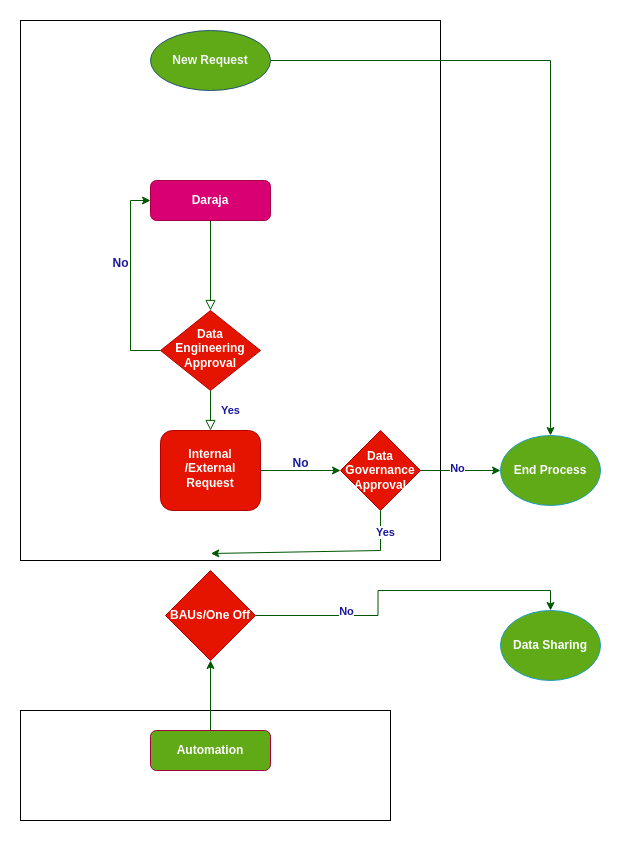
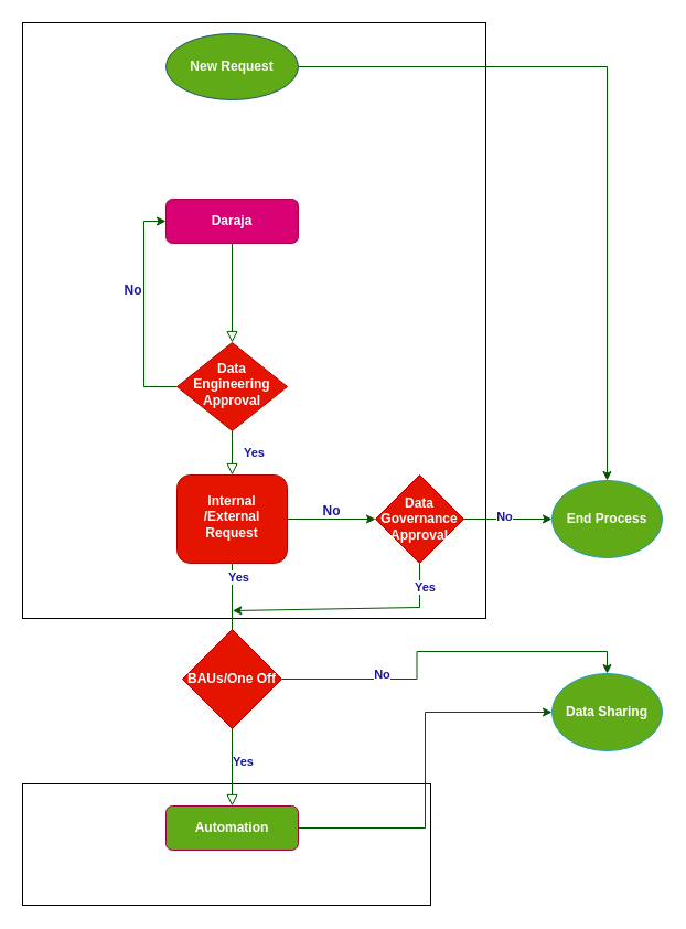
  <mxCell id="0" />
  <mxCell id="1" parent="0" />
  <mxCell id="2" value="" style="rounded=0;whiteSpace=wrap;html=1;" vertex="1" parent="1"><mxGeometry x="20" y="710" width="370" height="110" as="geometry" /></mxCell>
  <mxCell id="3" value="" style="rounded=0;whiteSpace=wrap;html=1;" vertex="1" parent="1"><mxGeometry x="20" y="20" width="420" height="540" as="geometry" /></mxCell>
  <mxCell id="4" value="" style="rounded=0;html=1;jettySize=auto;orthogonalLoop=1;fontSize=11;endArrow=block;endFill=0;endSize=8;strokeWidth=1;shadow=0;labelBackgroundColor=none;edgeStyle=orthogonalEdgeStyle;fillColor=#008a00;strokeColor=#005700;fontStyle=1" parent="1" source="5" target="8" edge="1"><mxGeometry relative="1" as="geometry" /></mxCell>
  <mxCell id="5" value="Daraja" style="rounded=1;whiteSpace=wrap;html=1;fontSize=12;glass=0;strokeWidth=1;shadow=0;fillColor=#d80073;strokeColor=#A50040;fontStyle=1;fontColor=#ffffff;" parent="1" vertex="1"><mxGeometry x="150" y="180" width="120" height="40" as="geometry" /></mxCell>
  <mxCell id="6" value="Yes" style="rounded=0;html=1;jettySize=auto;orthogonalLoop=1;fontSize=11;endArrow=block;endFill=0;endSize=8;strokeWidth=1;shadow=0;labelBackgroundColor=none;edgeStyle=orthogonalEdgeStyle;fillColor=#008a00;strokeColor=#005700;fontColor=#1b199a;fontStyle=1" parent="1" source="8" target="12" edge="1"><mxGeometry y="20" relative="1" as="geometry"><mxPoint as="offset" /></mxGeometry></mxCell>
  <mxCell id="7" style="edgeStyle=orthogonalEdgeStyle;rounded=0;orthogonalLoop=1;jettySize=auto;html=1;exitX=0;exitY=0.5;exitDx=0;exitDy=0;entryX=0;entryY=0.5;entryDx=0;entryDy=0;fillColor=#008a00;strokeColor=#005700;" parent="1" source="8" target="5" edge="1"><mxGeometry relative="1" as="geometry" /></mxCell>
  <mxCell id="8" value="Data Engineering Approval" style="rhombus;whiteSpace=wrap;html=1;shadow=0;fontFamily=Helvetica;fontSize=12;align=center;strokeWidth=1;spacing=6;spacingTop=-4;fillColor=#e51400;strokeColor=#B20000;fontStyle=1;fontColor=#ffffff;" parent="1" vertex="1"><mxGeometry x="160" y="310" width="100" height="80" as="geometry" /></mxCell>
+ <mxCell id="9" value="Yes" style="rounded=0;html=1;jettySize=auto;orthogonalLoop=1;fontSize=11;endArrow=block;endFill=0;endSize=8;strokeWidth=1;shadow=0;labelBackgroundColor=none;edgeStyle=orthogonalEdgeStyle;fillColor=#008a00;strokeColor=#005700;fontColor=#1b199a;fontStyle=1" parent="1" source="12" target="14" edge="1"><mxGeometry x="0.636" y="10" relative="1" as="geometry"><mxPoint as="offset" /></mxGeometry></mxCell>
+ <mxCell id="10" value="Yes" style="edgeLabel;html=1;align=center;verticalAlign=middle;resizable=0;points=[];fontColor=#1b199a;fontStyle=1" parent="9" vertex="1" connectable="0"><mxGeometry x="-0.891" y="5" relative="1" as="geometry"><mxPoint as="offset" /></mxGeometry></mxCell>
  <mxCell id="11" style="edgeStyle=orthogonalEdgeStyle;rounded=0;orthogonalLoop=1;jettySize=auto;html=1;entryX=0;entryY=0.5;entryDx=0;entryDy=0;fillColor=#008a00;strokeColor=#005700;" parent="1" source="12" target="17" edge="1"><mxGeometry relative="1" as="geometry" /></mxCell>
  <mxCell id="12" value="Internal /External Request" style="whiteSpace=wrap;html=1;shadow=0;fontFamily=Helvetica;fontSize=12;align=center;strokeWidth=1;spacing=6;spacingTop=-4;fillColor=#e51400;strokeColor=#B20000;fontStyle=1;fontColor=#ffffff;rounded=1;" parent="1" vertex="1"><mxGeometry x="160" y="430" width="100" height="80" as="geometry" /></mxCell>
- <mxCell id="13" style="edgeStyle=orthogonalEdgeStyle;rounded=0;orthogonalLoop=1;jettySize=auto;html=1;fillColor=#008a00;strokeColor=#005700;" parent="1" source="14" target="20" edge="1"><mxGeometry relative="1" as="geometry"><mxPoint x="450" y="750" as="targetPoint" /></mxGeometry></mxCell>
+ <mxCell id="13" style="edgeStyle=orthogonalEdgeStyle;rounded=0;orthogonalLoop=1;jettySize=auto;html=1;fillColor=#008a00;strokeColor=#005700;entryX=0;entryY=0.5;entryDx=0;entryDy=0;" parent="1" source="14" target="22" edge="1"><mxGeometry relative="1" as="geometry"><mxPoint x="450" y="750" as="targetPoint" /></mxGeometry></mxCell>
  <mxCell id="14" value="Automation" style="rounded=1;whiteSpace=wrap;html=1;fontSize=12;glass=0;strokeWidth=1;shadow=0;fillColor=#60a917;strokeColor=#A50040;fontStyle=1;fontColor=#ffffff;" parent="1" vertex="1"><mxGeometry x="150" y="730" width="120" height="40" as="geometry" /></mxCell>
  <mxCell id="15" style="edgeStyle=orthogonalEdgeStyle;rounded=0;orthogonalLoop=1;jettySize=auto;html=1;entryX=0;entryY=0.5;entryDx=0;entryDy=0;fillColor=#008a00;strokeColor=#005700;" parent="1" source="17" target="29" edge="1"><mxGeometry relative="1" as="geometry" /></mxCell>
  <mxCell id="16" value="No" style="edgeLabel;html=1;align=center;verticalAlign=middle;resizable=0;points=[];fontColor=#1b199a;fontStyle=1" parent="15" vertex="1" connectable="0"><mxGeometry x="-0.108" y="3" relative="1" as="geometry"><mxPoint as="offset" /></mxGeometry></mxCell>
  <mxCell id="17" value="Data Governance Approval" style="rhombus;whiteSpace=wrap;html=1;fillColor=#e51400;strokeColor=#B20000;fontStyle=1;fontColor=#ffffff;" parent="1" vertex="1"><mxGeometry x="340" y="430" width="80" height="80" as="geometry" /></mxCell>
  <mxCell id="18" style="edgeStyle=orthogonalEdgeStyle;rounded=0;orthogonalLoop=1;jettySize=auto;html=1;entryX=0.5;entryY=0;entryDx=0;entryDy=0;fillColor=#008a00;strokeColor=#005700;" parent="1" source="20" target="22" edge="1"><mxGeometry relative="1" as="geometry"><mxPoint x="510" y="720" as="targetPoint" /></mxGeometry></mxCell>
  <mxCell id="19" value="No" style="edgeLabel;html=1;align=center;verticalAlign=middle;resizable=0;points=[];fontColor=#1b199a;fontStyle=1" parent="18" vertex="1" connectable="0"><mxGeometry x="-0.502" y="-1" relative="1" as="geometry"><mxPoint x="5" y="-6" as="offset" /></mxGeometry></mxCell>
  <mxCell id="20" value="BAUs/One Off" style="rhombus;whiteSpace=wrap;html=1;fillColor=#e51400;strokeColor=#B20000;fontStyle=1;fontColor=#ffffff;" parent="1" vertex="1"><mxGeometry x="165" y="570" width="90" height="90" as="geometry" /></mxCell>
  <mxCell id="21" value="No" style="text;html=1;align=center;verticalAlign=middle;resizable=0;points=[];autosize=1;strokeColor=none;fillColor=none;fontColor=#1b199a;fontStyle=1" parent="1" vertex="1"><mxGeometry x="100" y="248" width="40" height="30" as="geometry" /></mxCell>
  <mxCell id="22" value="Data Sharing" style="ellipse;whiteSpace=wrap;html=1;fillColor=#60a917;fontColor=#ffffff;strokeColor=#1b9bbb;fontStyle=1" parent="1" vertex="1"><mxGeometry x="500" y="610" width="100" height="70" as="geometry" /></mxCell>
  <mxCell id="23" style="edgeStyle=orthogonalEdgeStyle;rounded=0;orthogonalLoop=1;jettySize=auto;html=1;strokeColor=#005700;fillColor=#008a00;" parent="1" source="24" target="29" edge="1"><mxGeometry relative="1" as="geometry" /></mxCell>
  <mxCell id="24" value="New Request" style="ellipse;whiteSpace=wrap;html=1;fillColor=#60a917;fontStyle=1;fontColor=#f7f7f7;strokeColor=#225772;" parent="1" vertex="1"><mxGeometry x="150" y="30" width="120" height="60" as="geometry" /></mxCell>
  <mxCell id="25" value="" style="endArrow=none;html=1;rounded=0;fillColor=#008a00;strokeColor=#005700;" parent="1" edge="1"><mxGeometry width="50" height="50" relative="1" as="geometry"><mxPoint x="380" y="550" as="sourcePoint" /><mxPoint x="380" y="510" as="targetPoint" /></mxGeometry></mxCell>
  <mxCell id="26" value="Yes" style="edgeLabel;html=1;align=center;verticalAlign=middle;resizable=0;points=[];fontColor=#1b199a;fontStyle=1" parent="25" vertex="1" connectable="0"><mxGeometry x="-0.05" y="-4" relative="1" as="geometry"><mxPoint as="offset" /></mxGeometry></mxCell>
  <mxCell id="27" value="" style="endArrow=classic;html=1;rounded=0;entryX=0.258;entryY=1.167;entryDx=0;entryDy=0;entryPerimeter=0;fillColor=#008a00;strokeColor=#005700;" parent="1" edge="1"><mxGeometry width="50" height="50" relative="1" as="geometry"><mxPoint x="380" y="550" as="sourcePoint" /><mxPoint x="210.32" y="553.01" as="targetPoint" /></mxGeometry></mxCell>
  <mxCell id="28" value="No" style="text;html=1;align=center;verticalAlign=middle;resizable=0;points=[];autosize=1;strokeColor=none;fillColor=none;fontColor=#1b199a;fontStyle=1" parent="1" vertex="1"><mxGeometry x="280" y="448" width="40" height="30" as="geometry" /></mxCell>
  <mxCell id="29" value="End Process" style="ellipse;whiteSpace=wrap;html=1;fillColor=#60a917;fontColor=#ffffff;strokeColor=#1b9bbb;fontStyle=1" parent="1" vertex="1"><mxGeometry x="500" y="435" width="100" height="70" as="geometry" /></mxCell>
